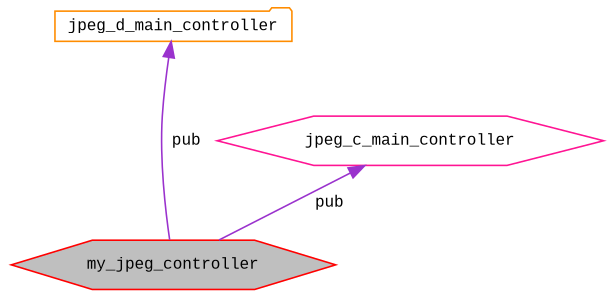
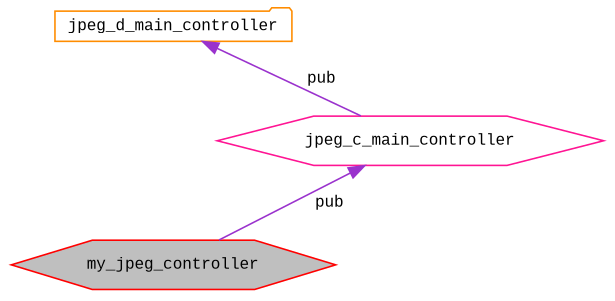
  digraph {
    fontname="Liberation Mono"
    node [fillcolor=white fontname="Liberation Mono" fontsize=10 shape=hexagon style=filled]
    edge [color=darkorchid3 dir=back fontname="Liberation Mono" fontsize=10 labelfontname=Helvetica labelfontsize=10 style=solid]
    n1 [color=red fillcolor=grey75 fontcolor=black height=0.2 label=my_jpeg_controller width=0.4]
    n2 [color=darkorange height=0.2 label=jpeg_d_main_controller shape=folder width=0.4]
    n3 [color=deeppink height=0.2 label=jpeg_c_main_controller width=0.4]
-   n2 -> n1 [label=" pub"]
+   n2 -> n3 [label=" pub"]
    n3 -> n1 [label=" pub"]
  }
